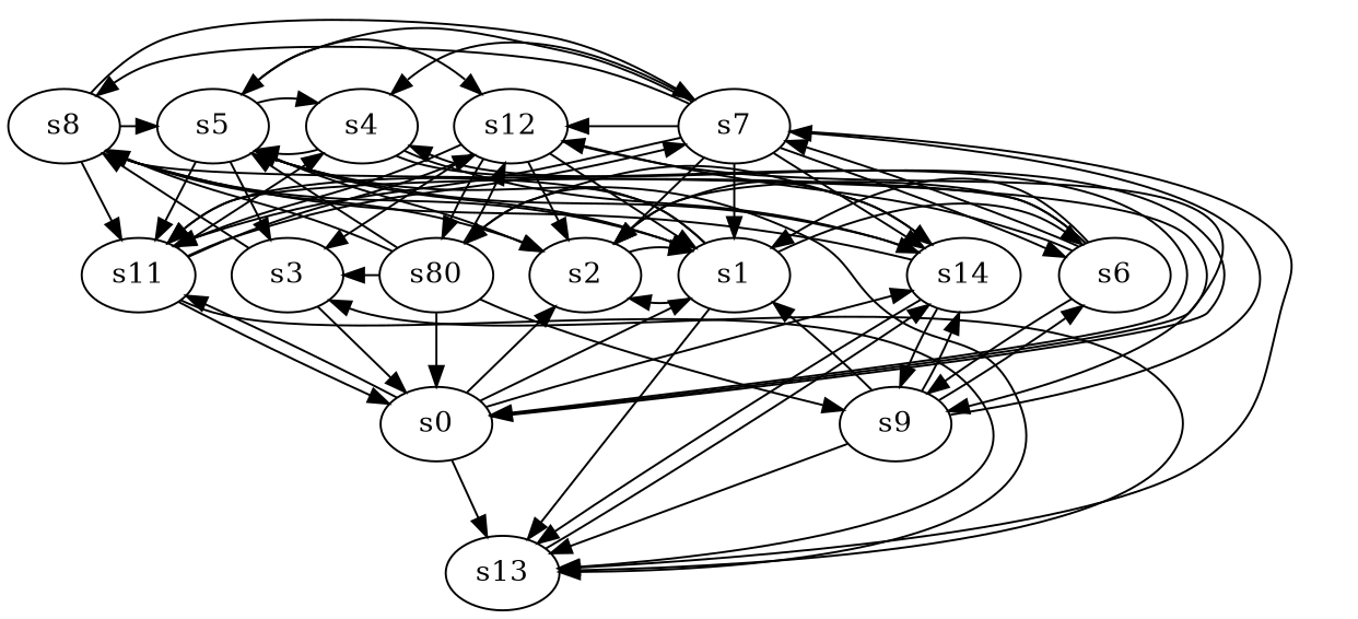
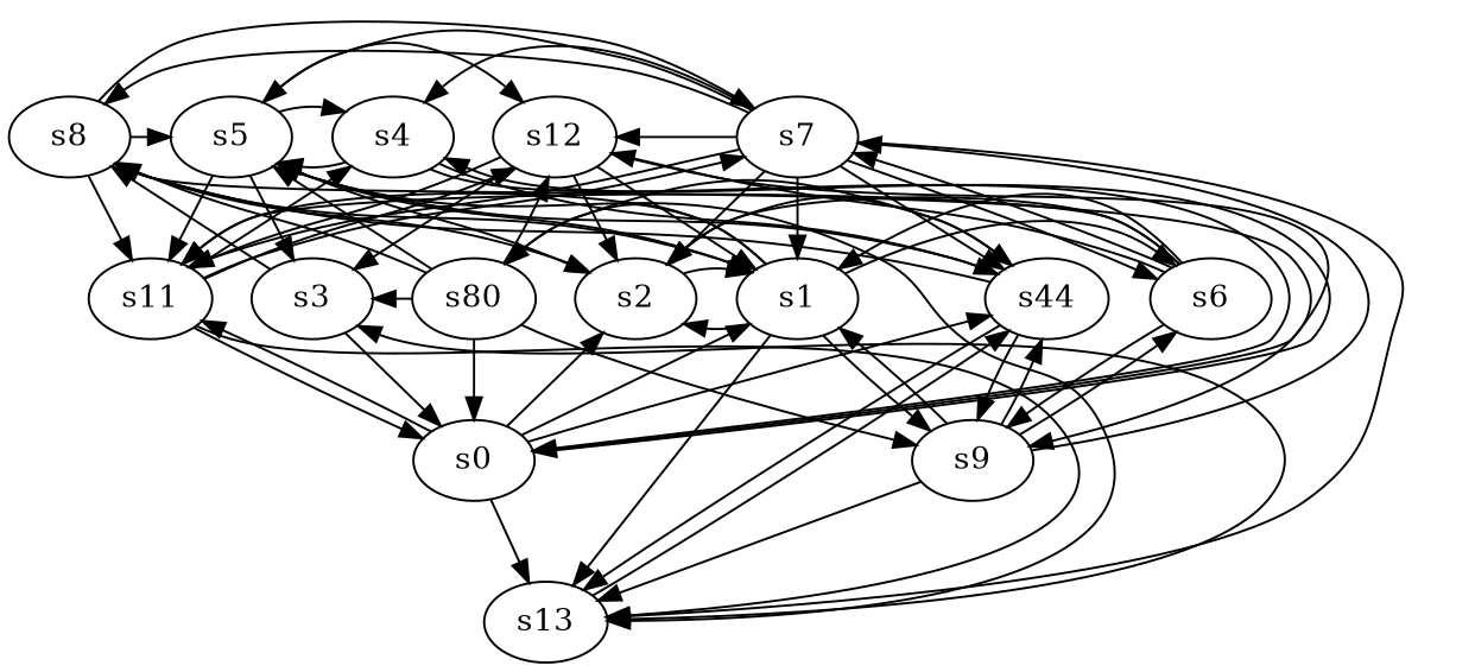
  digraph {
    node [player=1]
    s1 [player=0]
    s0
    s2 [player=0]
    s4
    s11
    s13 [player=0]
-   s14
+   s14 [label=s44]
    s6 [player=0]
    s9 [player=0]
    n10 [label=s80]
    s5
    s12 [player=0]
    s7
    s3 [player=0]
    s8
    s1 -> s2 [constraint="time % 2 == 1 || time % 5 == 1"]
    s1 -> s11 [constraint="!(time % 4 == 3)"]
    s1 -> s13
    s1 -> s6 [constraint="!(time % 4 == 3)"]
+   s1 -> s9
    s1 -> n10 [constraint="!(time % 6 == 0)"]
    s0 -> s1 [constraint="time % 5 == 4 || time % 5 == 4"]
    s0 -> s2 [constraint="time % 4 == 1 && time % 5 == 3"]
    s0 -> s4 [constraint="!(time % 4 == 0)"]
    s0 -> s11 [constraint="time == 10 || time == 13"]
    s0 -> s13
    s0 -> s14 [constraint="time == 9"]
    s2 -> s1 [constraint="time % 4 == 2 && time % 5 == 1"]
    s4 -> s0 [constraint="time % 2 == 0 || time % 5 == 0"]
    s4 -> s14 [constraint="time == 15"]
    s4 -> s5 [constraint="time == 5 || time == 8 || time == 11"]
    s11 -> s0
    s11 -> s4 [constraint="time % 3 == 2 && time % 5 == 0"]
    s11 -> s13 [constraint="time % 7 == 3"]
    s11 -> s12 [constraint="time % 2 == 0 || time % 2 == 1"]
    s11 -> s7 [constraint="time == 1 || time == 5 || time == 15 || time == 16"]
    s13 -> s14 [constraint="!(time % 2 == 0)"]
    s13 -> s3 [constraint="time % 2 == 0 || time % 5 == 4"]
    s14 -> s2 [constraint="time % 8 == 3"]
    s14 -> s13 [constraint="time % 4 == 3 || time % 3 == 1"]
    s14 -> s9 [constraint="time % 4 == 1 && time % 5 == 0"]
    s14 -> s5 [constraint="time % 3 == 0"]
    s14 -> s8 [constraint="time % 4 == 3 && time % 4 == 0"]
    s6 -> s1 [constraint="time % 7 == 1"]
    s6 -> s2 [constraint="time == 2 || time == 4 || time == 7 || time == 12 || time == 19"]
    s6 -> s11 [constraint="time % 7 == 4"]
    s6 -> s9
    s6 -> s12 [constraint="time % 3 == 1"]
    s6 -> s7 [constraint="time % 3 == 1"]
    s9 -> s1 [constraint="time == 3 || time == 22"]
    s9 -> s13 [constraint="time % 2 == 0 || time % 5 == 1"]
    s9 -> s14 [constraint="time % 2 == 0 && time % 5 == 2"]
    s9 -> s6 [constraint="!(time % 4 == 3)"]
    s9 -> s7 [constraint="time == 5 || time == 14 || time == 17 || time == 23"]
    n10 -> s0
    n10 -> s14 [constraint="time % 6 == 0"]
    n10 -> s9 [constraint="!(time % 5 == 4)"]
    n10 -> s5 [constraint="!(time % 6 == 4)"]
    n10 -> s12 [constraint="time % 5 == 1 || time % 2 == 0"]
    n10 -> s3 [constraint="time % 5 == 2 || time % 5 == 3"]
    n10 -> s8 [constraint="time % 3 == 2 || time % 3 == 0"]
    s5 -> s1 [constraint="time % 4 == 0 || time % 4 == 1"]
    s5 -> s2 [constraint="time % 4 == 3 || time % 4 == 3"]
    s5 -> s4 [constraint="!(time % 6 == 5)"]
    s5 -> s11
    s5 -> s13 [constraint="time == 2 || time == 4 || time == 5 || time == 12 || time == 15"]
    s5 -> s12 [constraint="time % 4 == 3"]
    s5 -> s3
    s12 -> s1 [constraint="time % 2 == 0 && time % 5 == 1"]
    s12 -> s0 [constraint="time % 4 == 0"]
    s12 -> s2
    s12 -> s11 [constraint="time % 3 == 2 && time % 4 == 2"]
-   s12 -> n10
    s12 -> s3
    s7 -> s1
    s7 -> s2
    s7 -> s4 [constraint="time % 2 == 0 && time % 3 == 0"]
    s7 -> s11 [constraint="time % 3 == 1 || time % 4 == 3"]
    s7 -> s13 [constraint="time % 2 == 1 || time % 5 == 1"]
    s7 -> s14
    s7 -> s6 [constraint="!(time % 3 == 2)"]
    s7 -> s5 [constraint="time % 3 == 0 && time % 3 == 1"]
    s7 -> s12 [constraint="time % 2 == 0 || time % 4 == 3"]
    s7 -> s8 [constraint="!(time % 5 == 2)"]
    s3 -> s0 [constraint="time % 4 == 3 && time % 3 == 1"]
    s3 -> s8 [constraint="!(time % 5 == 3)"]
    s8 -> s1 [constraint="time % 4 == 0"]
    s8 -> s2 [constraint="!(time % 6 == 1)"]
    s8 -> s11
    s8 -> s9 [constraint="time % 2 == 1 || time % 4 == 3"]
    s8 -> s5 [constraint="time % 2 == 0 || time % 3 == 0"]
    s8 -> s7 [constraint="time % 3 == 2 || time % 5 == 2"]
  }
